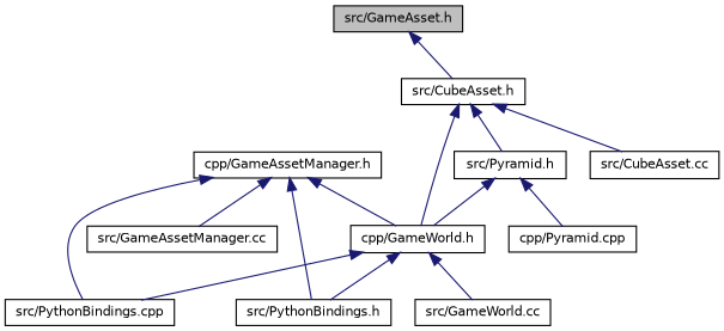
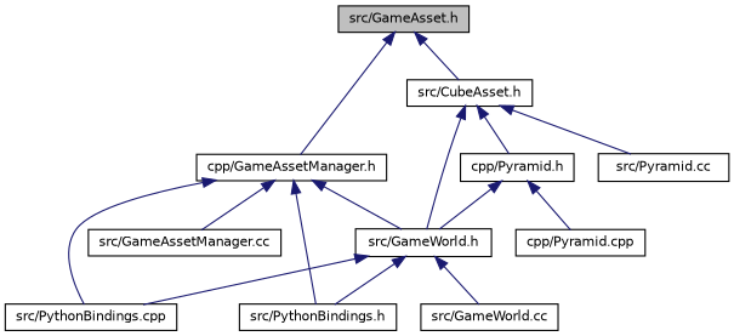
  digraph {
    node [color=black fillcolor=white fontname=Helvetica fontsize=10 shape=record style=filled]
    edge [color=midnightblue dir=back fontname=Helvetica fontsize=10 labelfontname=Helvetica labelfontsize=10 style=solid]
    n1 [fillcolor=grey75 fontcolor=black height=0.2 label="src/GameAsset.h" width=0.4]
    n2 [height=0.2 label="src/CubeAsset.h" width=0.4]
    n3 [height=0.2 label="cpp/GameAssetManager.h" width=0.4]
-   n4 [height=0.2 label="src/Pyramid.h" width=0.4]
-   n5 [height=0.2 label="src/CubeAsset.cc" width=0.4]
-   n6 [height=0.2 label="cpp/GameWorld.h" width=0.4]
+   n4 [height=0.2 label="cpp/Pyramid.h" width=0.4]
+   n5 [height=0.2 label="src/Pyramid.cc" width=0.4]
+   n6 [height=0.2 label="src/GameWorld.h" width=0.4]
    n7 [height=0.2 label="src/PythonBindings.cpp" width=0.4]
    n8 [height=0.2 label="src/PythonBindings.h" width=0.4]
    n9 [height=0.2 label="src/GameAssetManager.cc" width=0.4]
    n10 [height=0.2 label="cpp/Pyramid.cpp" width=0.4]
    n11 [height=0.2 label="src/GameWorld.cc" width=0.4]
    n1 -> n2
+   n1 -> n3
    n2 -> n4
    n2 -> n5
    n2 -> n6
    n3 -> n6
    n3 -> n7
    n3 -> n8
    n3 -> n9
    n4 -> n6
    n4 -> n10
    n6 -> n7
    n6 -> n8
    n6 -> n11
  }
